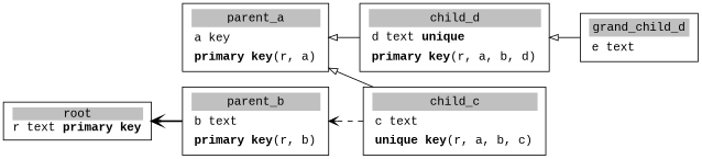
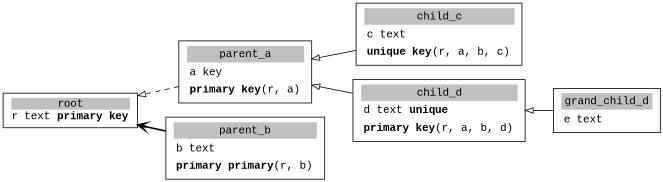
  digraph {
    fontsize=30
    labelloc=t
    rankdir=RL
    splines=true
    node [fillcolor=white fontname="Courier New" penwidth=1 shape=box style=filled]
    edge [arrowhead=onormal style=solid]
    n1 [label=<<table border="0" cellborder="0" cellpadding="0" bgcolor="white"><tr><td bgcolor="grey" align="center" colspan="2"><font color="black">root</font></td></tr><tr><td align="left" port="r0">r text <b>primary key</b></td></tr></table>>]
    n2 [label=<<table border="0" cellborder="0" cellpadding="3" bgcolor="white"><tr><td bgcolor="grey" align="center" colspan="2"><font color="black">parent_a</font></td></tr><tr><td align="left" port="r3">a key</td></tr><tr><td align="left" port="r3"><b>primary key</b>(r, a)</td></tr></table>>]
-   n3 [label=<<table border="0" cellborder="0" cellpadding="3" bgcolor="white"><tr><td bgcolor="grey" align="center" colspan="2"><font color="black">parent_b</font></td></tr><tr><td align="left" port="r3">b text</td></tr><tr><td align="left" port="r3"><b>primary key</b>(r, b)</td></tr></table>>]
+   n3 [label=<<table border="0" cellborder="0" cellpadding="3" bgcolor="white"><tr><td bgcolor="grey" align="center" colspan="2"><font color="black">parent_b</font></td></tr><tr><td align="left" port="r3">b text</td></tr><tr><td align="left" port="r3"><b>primary primary</b>(r, b)</td></tr></table>>]
    n4 [label=<<table border="0" cellborder="0" cellpadding="3" bgcolor="white"><tr><td bgcolor="grey" align="center" colspan="2"><font color="black">child_c</font></td></tr><tr><td align="left" port="r3">c text</td></tr><tr><td align="left" port="r3"><b>unique key</b>(r, a, b, c)</td></tr></table>>]
    n5 [label=<<table border="0" cellborder="0" cellpadding="3" bgcolor="white"><tr><td bgcolor="grey" align="center" colspan="2"><font color="black">child_d</font></td></tr><tr><td align="left" port="r3">d text <b>unique</b></td></tr><tr><td align="left" port="r3"><b>primary key</b>(r, a, b, d)</td></tr></table>>]
    n6 [label=<<table border="0" cellborder="0" cellpadding="3" bgcolor="white"><tr><td bgcolor="grey" align="center" colspan="2"><font color="black">grand_child_d</font></td></tr><tr><td align="left" port="r3">e text</td></tr></table>>]
+   n2 -> n1 [style=dashed]
    n3 -> n1 [arrowhead=vee style=bold]
    n4 -> n2
-   n4 -> n3 [arrowhead=vee style=dashed]
    n5 -> n2
    n6 -> n5
  }
